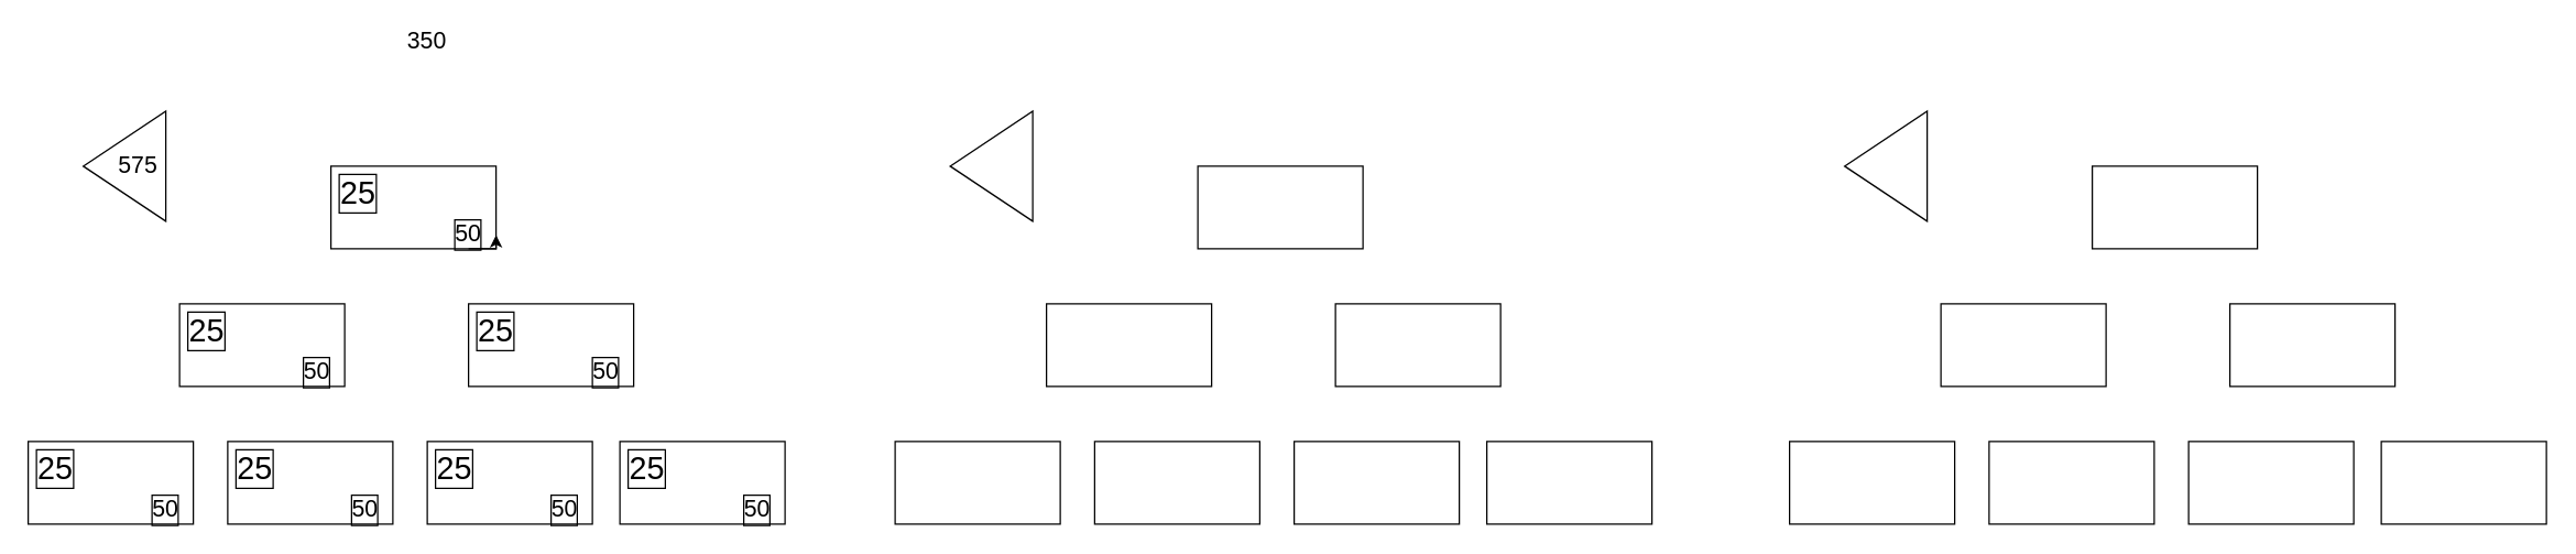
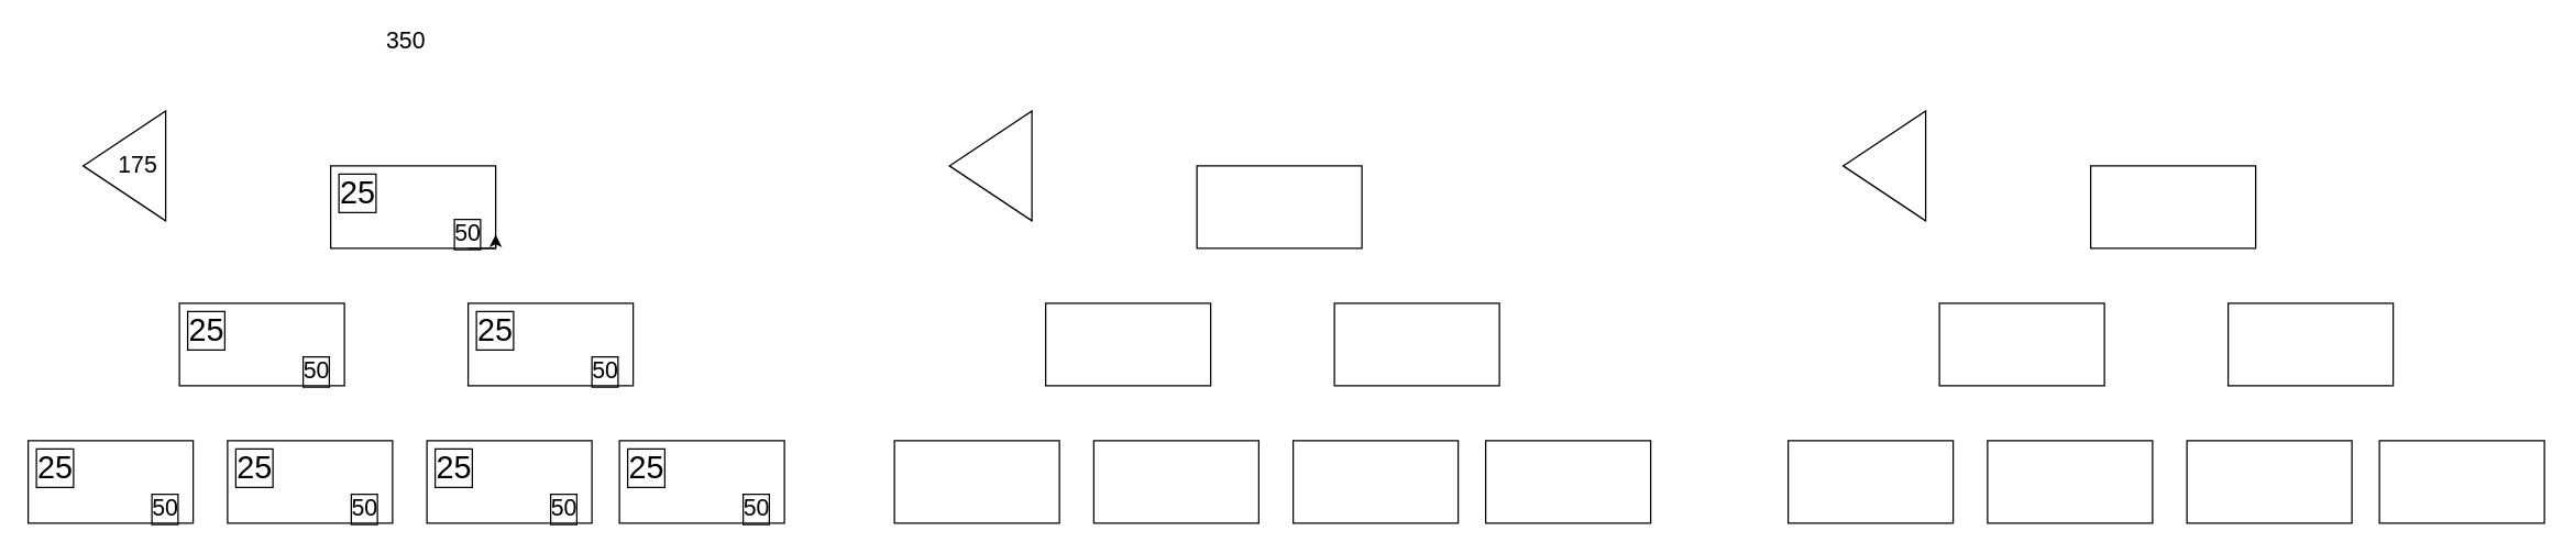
  <mxCell id="0" />
  <mxCell id="1" parent="0" />
  <mxCell id="2" value="" style="rounded=0;whiteSpace=wrap;html=1;" vertex="1" parent="1"><mxGeometry x="240" y="120" width="120" height="60" as="geometry" /></mxCell>
  <mxCell id="3" value="" style="rounded=0;whiteSpace=wrap;html=1;" vertex="1" parent="1"><mxGeometry x="130" y="220" width="120" height="60" as="geometry" /></mxCell>
  <mxCell id="4" value="" style="rounded=0;whiteSpace=wrap;html=1;" vertex="1" parent="1"><mxGeometry x="340" y="220" width="120" height="60" as="geometry" /></mxCell>
  <mxCell id="5" value="" style="rounded=0;whiteSpace=wrap;html=1;" vertex="1" parent="1"><mxGeometry y="320" width="120" height="60" as="geometry" x="20" /></mxCell>
  <mxCell id="6" value="" style="rounded=0;whiteSpace=wrap;html=1;" vertex="1" parent="1"><mxGeometry x="165" y="320" width="120" height="60" as="geometry" /></mxCell>
  <mxCell id="7" value="" style="rounded=0;whiteSpace=wrap;html=1;" vertex="1" parent="1"><mxGeometry x="310" y="320" width="120" height="60" as="geometry" /></mxCell>
  <mxCell id="8" value="" style="rounded=0;whiteSpace=wrap;html=1;" vertex="1" parent="1"><mxGeometry x="450" y="320" width="120" height="60" as="geometry" /></mxCell>
  <mxCell id="9" value="50" style="text;html=1;strokeColor=none;fillColor=none;align=center;verticalAlign=middle;whiteSpace=wrap;rounded=0;labelBorderColor=#000000;fontSize=17;" vertex="1" parent="1"><mxGeometry x="320" y="160" width="40" height="20" as="geometry" /></mxCell>
  <mxCell id="10" value="50" style="text;html=1;strokeColor=none;fillColor=none;align=center;verticalAlign=middle;whiteSpace=wrap;rounded=0;labelBorderColor=#000000;fontSize=17;" vertex="1" parent="1"><mxGeometry x="420" y="260" width="40" height="20" as="geometry" /></mxCell>
  <mxCell id="11" value="50" style="text;html=1;strokeColor=none;fillColor=none;align=center;verticalAlign=middle;whiteSpace=wrap;rounded=0;labelBorderColor=#000000;fontSize=17;" vertex="1" parent="1"><mxGeometry x="210" y="260" width="40" height="20" as="geometry" /></mxCell>
  <mxCell id="12" value="50" style="text;html=1;strokeColor=none;fillColor=none;align=center;verticalAlign=middle;whiteSpace=wrap;rounded=0;labelBorderColor=#000000;fontSize=17;" vertex="1" parent="1"><mxGeometry x="245" y="360" width="40" height="20" as="geometry" /></mxCell>
  <mxCell id="13" value="50" style="text;html=1;strokeColor=none;fillColor=none;align=center;verticalAlign=middle;whiteSpace=wrap;rounded=0;labelBorderColor=#000000;fontSize=17;" vertex="1" parent="1"><mxGeometry x="390" y="360" width="40" height="20" as="geometry" /></mxCell>
  <mxCell id="14" value="50" style="text;html=1;strokeColor=none;fillColor=none;align=center;verticalAlign=middle;whiteSpace=wrap;rounded=0;labelBorderColor=#000000;fontSize=17;" vertex="1" parent="1"><mxGeometry x="530" y="360" width="40" height="20" as="geometry" /></mxCell>
  <mxCell id="15" value="50" style="text;html=1;strokeColor=none;fillColor=none;align=center;verticalAlign=middle;whiteSpace=wrap;rounded=0;labelBorderColor=#000000;fontSize=17;" vertex="1" parent="1"><mxGeometry x="100" y="360" width="40" height="20" as="geometry" /></mxCell>
- <mxCell id="16" value="350" style="text;html=1;strokeColor=none;fillColor=none;align=center;verticalAlign=middle;whiteSpace=wrap;rounded=0;fontSize=17;" vertex="1" parent="1"><mxGeometry x="290" y="20" width="40" height="20" as="geometry" /></mxCell>
+ <mxCell id="16" value="350" style="text;html=1;strokeColor=none;fillColor=none;align=center;verticalAlign=middle;whiteSpace=wrap;rounded=0;fontSize=17;" vertex="1" parent="1"><mxGeometry x="275" y="20" width="40" height="20" as="geometry" /></mxCell>
  <mxCell id="17" value="" style="triangle;whiteSpace=wrap;html=1;rotation=-180;" vertex="1" parent="1"><mxGeometry x="60" y="80" width="60" height="80" as="geometry" /></mxCell>
- <mxCell id="18" value="575" style="text;html=1;strokeColor=none;fillColor=none;align=center;verticalAlign=middle;whiteSpace=wrap;rounded=0;fontSize=17;" vertex="1" parent="1"><mxGeometry x="80" y="110" width="40" height="20" as="geometry" /></mxCell>
+ <mxCell id="18" value="175" style="text;html=1;strokeColor=none;fillColor=none;align=center;verticalAlign=middle;whiteSpace=wrap;rounded=0;fontSize=17;" vertex="1" parent="1"><mxGeometry x="80" y="110" width="40" height="20" as="geometry" /></mxCell>
  <mxCell id="19" value="" style="rounded=0;whiteSpace=wrap;html=1;" vertex="1" parent="1"><mxGeometry x="870" y="120" width="120" height="60" as="geometry" /></mxCell>
  <mxCell id="20" value="" style="rounded=0;whiteSpace=wrap;html=1;" vertex="1" parent="1"><mxGeometry x="760" y="220" width="120" height="60" as="geometry" /></mxCell>
  <mxCell id="21" value="" style="rounded=0;whiteSpace=wrap;html=1;" vertex="1" parent="1"><mxGeometry x="970" y="220" width="120" height="60" as="geometry" /></mxCell>
  <mxCell id="22" value="" style="rounded=0;whiteSpace=wrap;html=1;" vertex="1" parent="1"><mxGeometry x="650" y="320" width="120" height="60" as="geometry" /></mxCell>
  <mxCell id="23" value="" style="rounded=0;whiteSpace=wrap;html=1;" vertex="1" parent="1"><mxGeometry x="795" y="320" width="120" height="60" as="geometry" /></mxCell>
  <mxCell id="24" value="" style="rounded=0;whiteSpace=wrap;html=1;" vertex="1" parent="1"><mxGeometry x="940" y="320" width="120" height="60" as="geometry" /></mxCell>
  <mxCell id="25" value="" style="rounded=0;whiteSpace=wrap;html=1;" vertex="1" parent="1"><mxGeometry x="1080" y="320" width="120" height="60" as="geometry" /></mxCell>
  <mxCell id="26" value="" style="triangle;whiteSpace=wrap;html=1;rotation=-180;" vertex="1" parent="1"><mxGeometry x="690" y="80" width="60" height="80" as="geometry" /></mxCell>
  <mxCell id="27" style="edgeStyle=orthogonalEdgeStyle;rounded=0;orthogonalLoop=1;jettySize=auto;html=1;exitX=0.5;exitY=1;exitDx=0;exitDy=0;entryX=1;entryY=0.5;entryDx=0;entryDy=0;" edge="1" parent="1" source="9" target="9"><mxGeometry relative="1" as="geometry" /></mxCell>
  <mxCell id="28" value="" style="rounded=0;whiteSpace=wrap;html=1;" vertex="1" parent="1"><mxGeometry x="1520" y="120" width="120" height="60" as="geometry" /></mxCell>
  <mxCell id="29" value="" style="rounded=0;whiteSpace=wrap;html=1;" vertex="1" parent="1"><mxGeometry x="1410" y="220" width="120" height="60" as="geometry" /></mxCell>
  <mxCell id="30" value="" style="rounded=0;whiteSpace=wrap;html=1;" vertex="1" parent="1"><mxGeometry x="1620" y="220" width="120" height="60" as="geometry" /></mxCell>
  <mxCell id="31" value="" style="rounded=0;whiteSpace=wrap;html=1;" vertex="1" parent="1"><mxGeometry x="1300" y="320" width="120" height="60" as="geometry" /></mxCell>
  <mxCell id="32" value="" style="rounded=0;whiteSpace=wrap;html=1;" vertex="1" parent="1"><mxGeometry x="1445" y="320" width="120" height="60" as="geometry" /></mxCell>
  <mxCell id="33" value="" style="rounded=0;whiteSpace=wrap;html=1;" vertex="1" parent="1"><mxGeometry x="1590" y="320" width="120" height="60" as="geometry" /></mxCell>
  <mxCell id="34" value="" style="rounded=0;whiteSpace=wrap;html=1;" vertex="1" parent="1"><mxGeometry x="1730" y="320" width="120" height="60" as="geometry" /></mxCell>
  <mxCell id="35" value="" style="triangle;whiteSpace=wrap;html=1;rotation=-180;" vertex="1" parent="1"><mxGeometry x="1340" y="80" width="60" height="80" as="geometry" /></mxCell>
  <mxCell id="36" value="25" style="text;html=1;strokeColor=none;fillColor=none;align=center;verticalAlign=middle;whiteSpace=wrap;rounded=0;labelBorderColor=#000000;fontSize=23;" vertex="1" parent="1"><mxGeometry x="240" y="130" width="40" height="20" as="geometry" /></mxCell>
  <mxCell id="37" value="25" style="text;html=1;strokeColor=none;fillColor=none;align=center;verticalAlign=middle;whiteSpace=wrap;rounded=0;labelBorderColor=#000000;fontSize=23;" vertex="1" parent="1"><mxGeometry x="130" y="230" width="40" height="20" as="geometry" /></mxCell>
  <mxCell id="38" value="25" style="text;html=1;strokeColor=none;fillColor=none;align=center;verticalAlign=middle;whiteSpace=wrap;rounded=0;labelBorderColor=#000000;fontSize=23;" vertex="1" parent="1"><mxGeometry y="330" width="40" height="20" as="geometry" x="20" /></mxCell>
  <mxCell id="39" value="25" style="text;html=1;strokeColor=none;fillColor=none;align=center;verticalAlign=middle;whiteSpace=wrap;rounded=0;labelBorderColor=#000000;fontSize=23;" vertex="1" parent="1"><mxGeometry x="165" y="330" width="40" height="20" as="geometry" /></mxCell>
  <mxCell id="40" value="25" style="text;html=1;strokeColor=none;fillColor=none;align=center;verticalAlign=middle;whiteSpace=wrap;rounded=0;labelBorderColor=#000000;fontSize=23;" vertex="1" parent="1"><mxGeometry x="310" y="330" width="40" height="20" as="geometry" /></mxCell>
  <mxCell id="41" value="25" style="text;html=1;strokeColor=none;fillColor=none;align=center;verticalAlign=middle;whiteSpace=wrap;rounded=0;labelBorderColor=#000000;fontSize=23;" vertex="1" parent="1"><mxGeometry x="340" y="230" width="40" height="20" as="geometry" /></mxCell>
  <mxCell id="42" value="25" style="text;html=1;strokeColor=none;fillColor=none;align=center;verticalAlign=middle;whiteSpace=wrap;rounded=0;labelBorderColor=#000000;fontSize=23;" vertex="1" parent="1"><mxGeometry x="450" y="330" width="40" height="20" as="geometry" /></mxCell>
